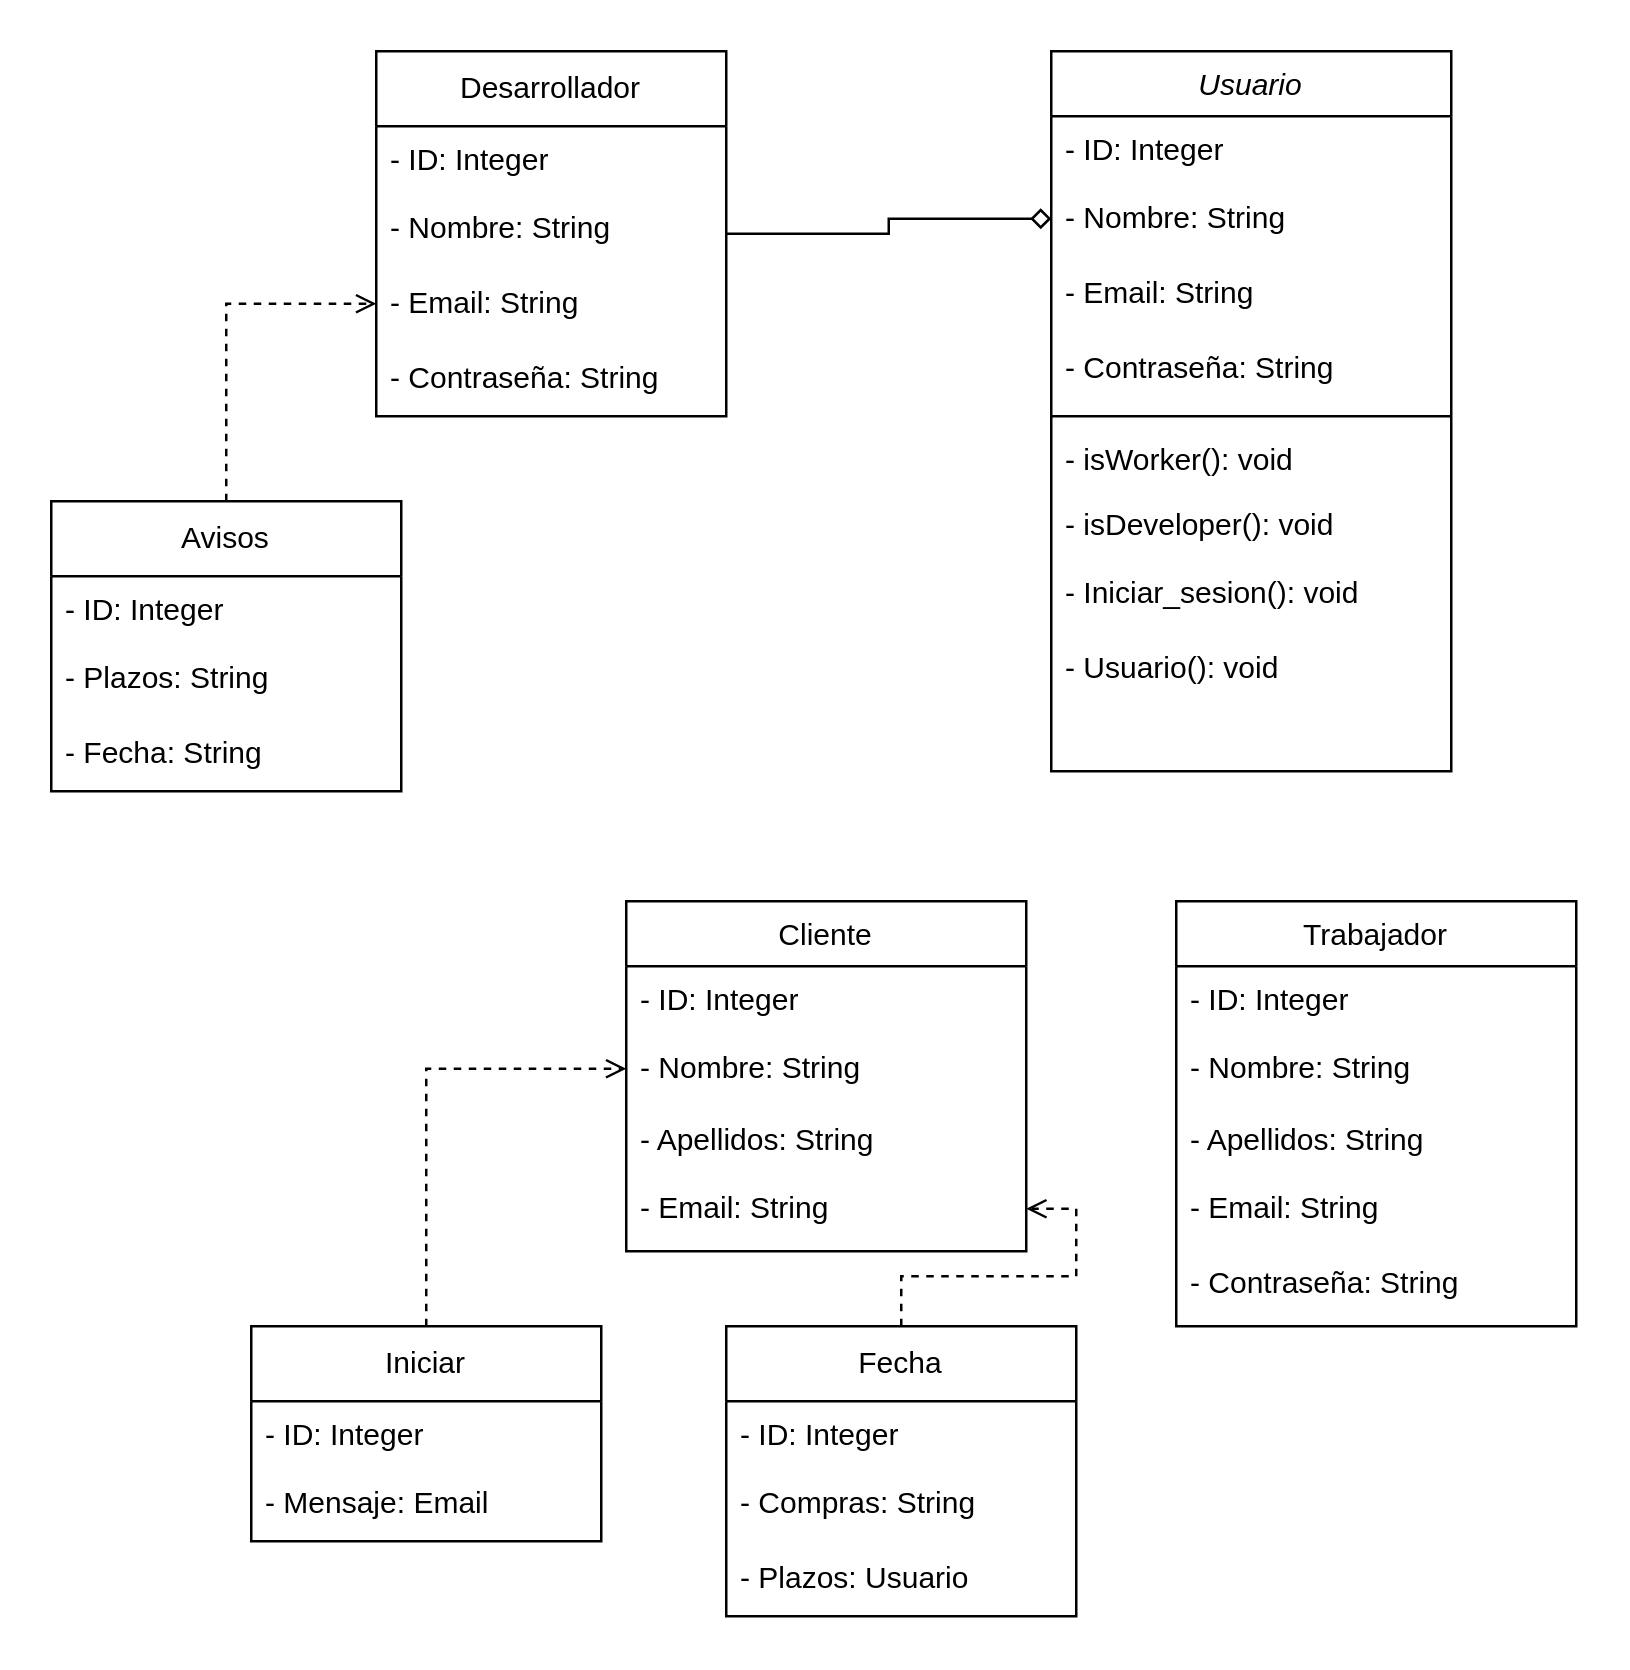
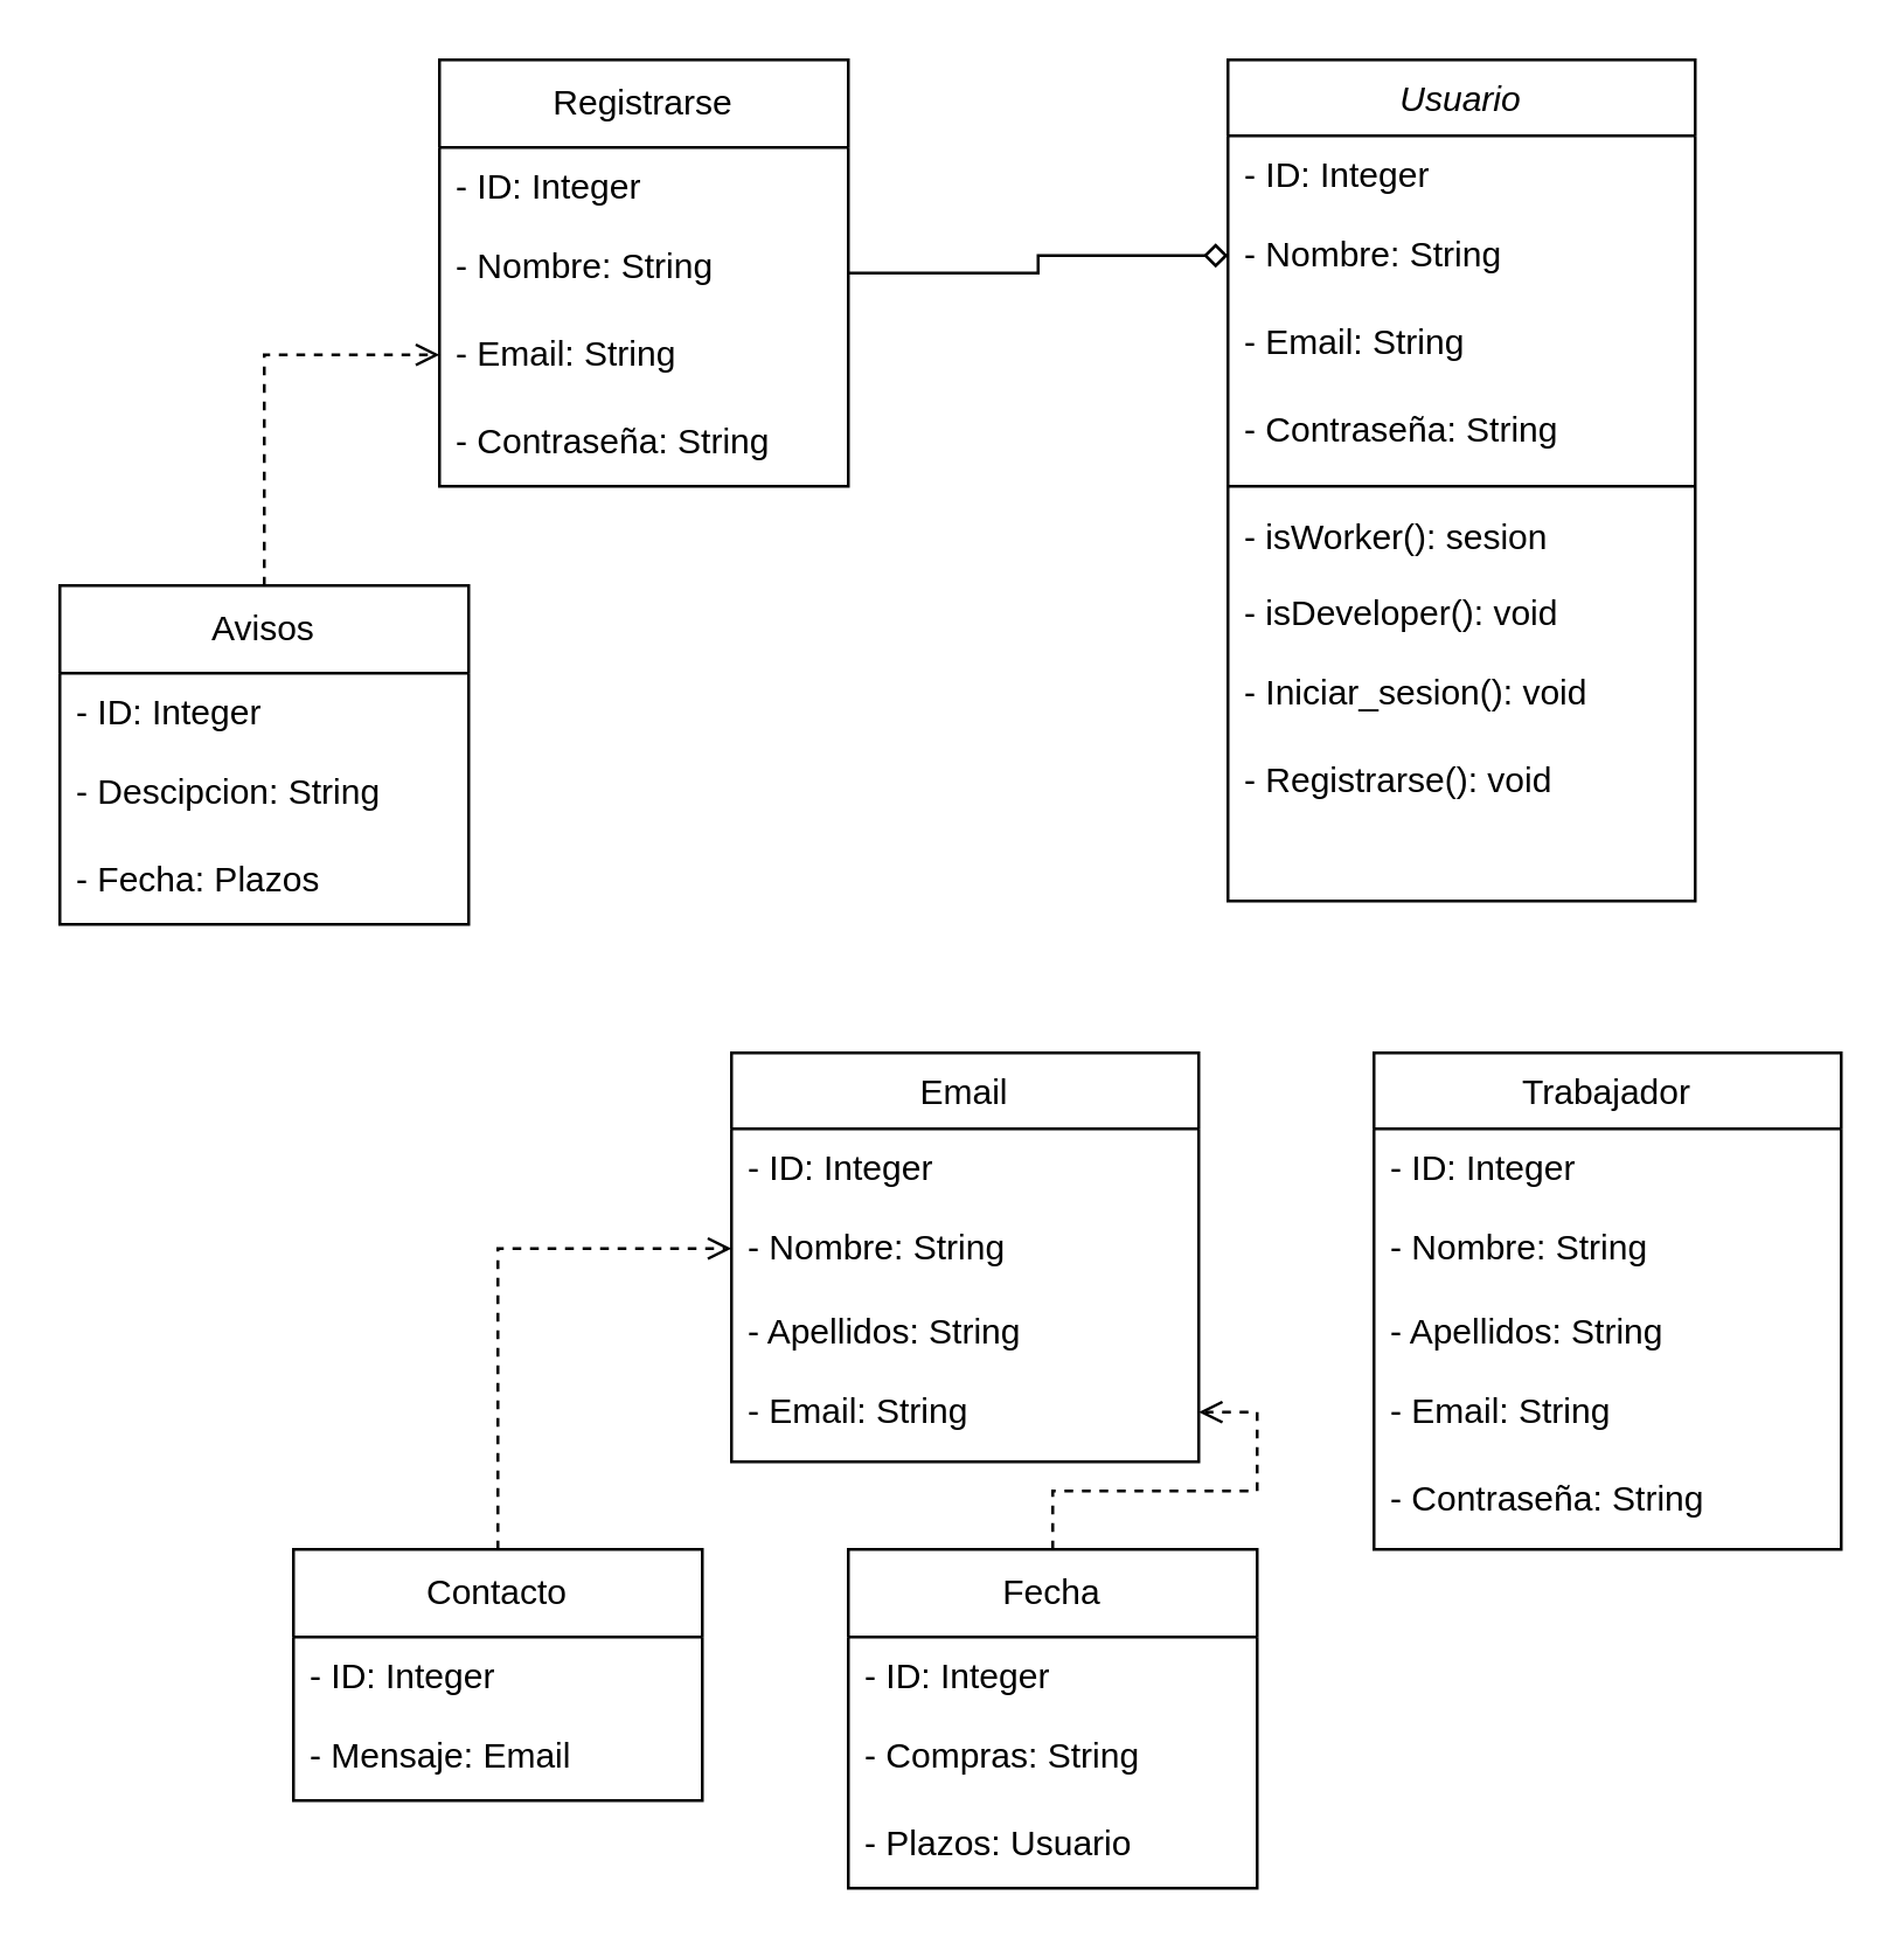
  <mxCell id="0" />
  <mxCell id="1" parent="0" />
  <mxCell id="2" value="Usuario" style="swimlane;fontStyle=2;align=center;verticalAlign=top;childLayout=stackLayout;horizontal=1;startSize=26;horizontalStack=0;resizeParent=1;resizeLast=0;collapsible=1;marginBottom=0;rounded=0;shadow=0;strokeWidth=1;" parent="1" vertex="1"><mxGeometry x="420" y="20" width="160" height="288" as="geometry"><mxRectangle x="230" y="140" width="160" height="26" as="alternateBounds" /></mxGeometry></mxCell>
  <mxCell id="3" value="- ID: Integer" style="text;align=left;verticalAlign=top;spacingLeft=4;spacingRight=4;overflow=hidden;rotatable=0;points=[[0,0.5],[1,0.5]];portConstraint=eastwest;" parent="2" vertex="1"><mxGeometry y="26" width="160" height="26" as="geometry" /></mxCell>
  <mxCell id="4" value="- Nombre: String" style="text;strokeColor=none;fillColor=none;align=left;verticalAlign=middle;spacingLeft=4;spacingRight=4;overflow=hidden;points=[[0,0.5],[1,0.5]];portConstraint=eastwest;rotatable=0;whiteSpace=wrap;html=1;" parent="2" vertex="1"><mxGeometry y="52" width="160" height="30" as="geometry" /></mxCell>
  <mxCell id="5" value="- Email: String" style="text;strokeColor=none;fillColor=none;align=left;verticalAlign=middle;spacingLeft=4;spacingRight=4;overflow=hidden;points=[[0,0.5],[1,0.5]];portConstraint=eastwest;rotatable=0;whiteSpace=wrap;html=1;" parent="2" vertex="1"><mxGeometry y="82" width="160" height="30" as="geometry" /></mxCell>
  <mxCell id="6" value="- Contraseña: String" style="text;strokeColor=none;fillColor=none;align=left;verticalAlign=middle;spacingLeft=4;spacingRight=4;overflow=hidden;points=[[0,0.5],[1,0.5]];portConstraint=eastwest;rotatable=0;whiteSpace=wrap;html=1;" parent="2" vertex="1"><mxGeometry y="112" width="160" height="30" as="geometry" /></mxCell>
  <mxCell id="7" value="" style="line;html=1;strokeWidth=1;align=left;verticalAlign=middle;spacingTop=-1;spacingLeft=3;spacingRight=3;rotatable=0;labelPosition=right;points=[];portConstraint=eastwest;" parent="2" vertex="1"><mxGeometry y="142" width="160" height="8" as="geometry" /></mxCell>
- <mxCell id="8" value="- isWorker(): void" style="text;align=left;verticalAlign=top;spacingLeft=4;spacingRight=4;overflow=hidden;rotatable=0;points=[[0,0.5],[1,0.5]];portConstraint=eastwest;" parent="2" vertex="1"><mxGeometry y="150" width="160" height="26" as="geometry" /></mxCell>
+ <mxCell id="8" value="- isWorker(): sesion" style="text;align=left;verticalAlign=top;spacingLeft=4;spacingRight=4;overflow=hidden;rotatable=0;points=[[0,0.5],[1,0.5]];portConstraint=eastwest;" parent="2" vertex="1"><mxGeometry y="150" width="160" height="26" as="geometry" /></mxCell>
  <mxCell id="9" value="- isDeveloper(): void" style="text;align=left;verticalAlign=top;spacingLeft=4;spacingRight=4;overflow=hidden;rotatable=0;points=[[0,0.5],[1,0.5]];portConstraint=eastwest;" parent="2" vertex="1"><mxGeometry y="176" width="160" height="26" as="geometry" /></mxCell>
  <mxCell id="10" value="- Iniciar_sesion(): void" style="text;strokeColor=none;fillColor=none;align=left;verticalAlign=middle;spacingLeft=4;spacingRight=4;overflow=hidden;points=[[0,0.5],[1,0.5]];portConstraint=eastwest;rotatable=0;whiteSpace=wrap;html=1;" parent="2" vertex="1"><mxGeometry y="202" width="160" height="30" as="geometry" /></mxCell>
- <mxCell id="11" value="- Usuario(): void" style="text;strokeColor=none;fillColor=none;align=left;verticalAlign=middle;spacingLeft=4;spacingRight=4;overflow=hidden;points=[[0,0.5],[1,0.5]];portConstraint=eastwest;rotatable=0;whiteSpace=wrap;html=1;" parent="2" vertex="1"><mxGeometry y="232" width="160" height="30" as="geometry" /></mxCell>
- <mxCell id="12" value="Cliente" style="swimlane;fontStyle=0;align=center;verticalAlign=top;childLayout=stackLayout;horizontal=1;startSize=26;horizontalStack=0;resizeParent=1;resizeLast=0;collapsible=1;marginBottom=0;rounded=0;shadow=0;strokeWidth=1;" parent="1" vertex="1"><mxGeometry x="250" y="360" width="160" height="140" as="geometry"><mxRectangle x="130" y="380" width="160" height="26" as="alternateBounds" /></mxGeometry></mxCell>
+ <mxCell id="11" value="- Registrarse(): void" style="text;strokeColor=none;fillColor=none;align=left;verticalAlign=middle;spacingLeft=4;spacingRight=4;overflow=hidden;points=[[0,0.5],[1,0.5]];portConstraint=eastwest;rotatable=0;whiteSpace=wrap;html=1;" parent="2" vertex="1"><mxGeometry y="232" width="160" height="30" as="geometry" /></mxCell>
+ <mxCell id="12" value="Email" style="swimlane;fontStyle=0;align=center;verticalAlign=top;childLayout=stackLayout;horizontal=1;startSize=26;horizontalStack=0;resizeParent=1;resizeLast=0;collapsible=1;marginBottom=0;rounded=0;shadow=0;strokeWidth=1;" parent="1" vertex="1"><mxGeometry x="250" y="360" width="160" height="140" as="geometry"><mxRectangle x="130" y="380" width="160" height="26" as="alternateBounds" /></mxGeometry></mxCell>
  <mxCell id="13" value="- ID: Integer" style="text;align=left;verticalAlign=top;spacingLeft=4;spacingRight=4;overflow=hidden;rotatable=0;points=[[0,0.5],[1,0.5]];portConstraint=eastwest;" parent="12" vertex="1"><mxGeometry y="26" width="160" height="26" as="geometry" /></mxCell>
  <mxCell id="14" value="- Nombre: String" style="text;strokeColor=none;fillColor=none;align=left;verticalAlign=middle;spacingLeft=4;spacingRight=4;overflow=hidden;points=[[0,0.5],[1,0.5]];portConstraint=eastwest;rotatable=0;whiteSpace=wrap;html=1;" parent="12" vertex="1"><mxGeometry y="52" width="160" height="30" as="geometry" /></mxCell>
  <mxCell id="15" value="- Apellidos: String" style="text;align=left;verticalAlign=top;spacingLeft=4;spacingRight=4;overflow=hidden;rotatable=0;points=[[0,0.5],[1,0.5]];portConstraint=eastwest;" parent="12" vertex="1"><mxGeometry y="82" width="160" height="26" as="geometry" /></mxCell>
  <mxCell id="16" value="- Email: String" style="text;strokeColor=none;fillColor=none;align=left;verticalAlign=middle;spacingLeft=4;spacingRight=4;overflow=hidden;points=[[0,0.5],[1,0.5]];portConstraint=eastwest;rotatable=0;whiteSpace=wrap;html=1;" parent="12" vertex="1"><mxGeometry y="108" width="160" height="30" as="geometry" /></mxCell>
  <mxCell id="17" value="Trabajador" style="swimlane;fontStyle=0;align=center;verticalAlign=top;childLayout=stackLayout;horizontal=1;startSize=26;horizontalStack=0;resizeParent=1;resizeLast=0;collapsible=1;marginBottom=0;rounded=0;shadow=0;strokeWidth=1;" parent="1" vertex="1"><mxGeometry x="470" y="360" width="160" height="170" as="geometry"><mxRectangle x="340" y="380" width="170" height="26" as="alternateBounds" /></mxGeometry></mxCell>
  <mxCell id="18" value="- ID: Integer" style="text;align=left;verticalAlign=top;spacingLeft=4;spacingRight=4;overflow=hidden;rotatable=0;points=[[0,0.5],[1,0.5]];portConstraint=eastwest;" parent="17" vertex="1"><mxGeometry y="26" width="160" height="26" as="geometry" /></mxCell>
  <mxCell id="19" value="- Nombre: String" style="text;strokeColor=none;fillColor=none;align=left;verticalAlign=middle;spacingLeft=4;spacingRight=4;overflow=hidden;points=[[0,0.5],[1,0.5]];portConstraint=eastwest;rotatable=0;whiteSpace=wrap;html=1;" parent="17" vertex="1"><mxGeometry y="52" width="160" height="30" as="geometry" /></mxCell>
  <mxCell id="20" value="- Apellidos: String" style="text;align=left;verticalAlign=top;spacingLeft=4;spacingRight=4;overflow=hidden;rotatable=0;points=[[0,0.5],[1,0.5]];portConstraint=eastwest;" parent="17" vertex="1"><mxGeometry y="82" width="160" height="26" as="geometry" /></mxCell>
  <mxCell id="21" value="- Email: String" style="text;strokeColor=none;fillColor=none;align=left;verticalAlign=middle;spacingLeft=4;spacingRight=4;overflow=hidden;points=[[0,0.5],[1,0.5]];portConstraint=eastwest;rotatable=0;whiteSpace=wrap;html=1;" parent="17" vertex="1"><mxGeometry y="108" width="160" height="30" as="geometry" /></mxCell>
  <mxCell id="22" value="- Contraseña: String" style="text;strokeColor=none;fillColor=none;align=left;verticalAlign=middle;spacingLeft=4;spacingRight=4;overflow=hidden;points=[[0,0.5],[1,0.5]];portConstraint=eastwest;rotatable=0;whiteSpace=wrap;html=1;" parent="17" vertex="1"><mxGeometry y="138" width="160" height="30" as="geometry" /></mxCell>
  <mxCell id="23" style="edgeStyle=orthogonalEdgeStyle;rounded=0;orthogonalLoop=1;jettySize=auto;html=1;entryX=0;entryY=0.5;entryDx=0;entryDy=0;endArrow=open;endFill=0;dashed=1;exitX=0.5;exitY=0;exitDx=0;exitDy=0;" parent="1" source="24" target="14" edge="1"><mxGeometry relative="1" as="geometry" /></mxCell>
- <mxCell id="24" value="Iniciar" style="swimlane;fontStyle=0;childLayout=stackLayout;horizontal=1;startSize=30;horizontalStack=0;resizeParent=1;resizeParentMax=0;resizeLast=0;collapsible=1;marginBottom=0;whiteSpace=wrap;html=1;" parent="1" vertex="1"><mxGeometry x="100" y="530" width="140" height="86" as="geometry" /></mxCell>
+ <mxCell id="24" value="Contacto" style="swimlane;fontStyle=0;childLayout=stackLayout;horizontal=1;startSize=30;horizontalStack=0;resizeParent=1;resizeParentMax=0;resizeLast=0;collapsible=1;marginBottom=0;whiteSpace=wrap;html=1;" parent="1" vertex="1"><mxGeometry x="100" y="530" width="140" height="86" as="geometry" /></mxCell>
  <mxCell id="25" value="- ID: Integer" style="text;align=left;verticalAlign=top;spacingLeft=4;spacingRight=4;overflow=hidden;rotatable=0;points=[[0,0.5],[1,0.5]];portConstraint=eastwest;" vertex="1" parent="24"><mxGeometry y="30" width="140" height="26" as="geometry" /></mxCell>
  <mxCell id="26" value="- Mensaje: Email" style="text;strokeColor=none;fillColor=none;align=left;verticalAlign=middle;spacingLeft=4;spacingRight=4;overflow=hidden;points=[[0,0.5],[1,0.5]];portConstraint=eastwest;rotatable=0;whiteSpace=wrap;html=1;" parent="24" vertex="1"><mxGeometry y="56" width="140" height="30" as="geometry" /></mxCell>
  <mxCell id="27" style="edgeStyle=orthogonalEdgeStyle;rounded=0;orthogonalLoop=1;jettySize=auto;html=1;exitX=0.5;exitY=0;exitDx=0;exitDy=0;entryX=1;entryY=0.5;entryDx=0;entryDy=0;endArrow=open;endFill=0;dashed=1;" parent="1" source="28" target="16" edge="1"><mxGeometry relative="1" as="geometry" /></mxCell>
  <mxCell id="28" value="Fecha" style="swimlane;fontStyle=0;childLayout=stackLayout;horizontal=1;startSize=30;horizontalStack=0;resizeParent=1;resizeParentMax=0;resizeLast=0;collapsible=1;marginBottom=0;whiteSpace=wrap;html=1;" parent="1" vertex="1"><mxGeometry x="290" y="530" width="140" height="116" as="geometry" /></mxCell>
  <mxCell id="29" value="- ID: Integer" style="text;align=left;verticalAlign=top;spacingLeft=4;spacingRight=4;overflow=hidden;rotatable=0;points=[[0,0.5],[1,0.5]];portConstraint=eastwest;" vertex="1" parent="28"><mxGeometry y="30" width="140" height="26" as="geometry" /></mxCell>
  <mxCell id="30" value="- Compras: String" style="text;strokeColor=none;fillColor=none;align=left;verticalAlign=middle;spacingLeft=4;spacingRight=4;overflow=hidden;points=[[0,0.5],[1,0.5]];portConstraint=eastwest;rotatable=0;whiteSpace=wrap;html=1;" parent="28" vertex="1"><mxGeometry y="56" width="140" height="30" as="geometry" /></mxCell>
  <mxCell id="31" value="- Plazos: Usuario" style="text;strokeColor=none;fillColor=none;align=left;verticalAlign=middle;spacingLeft=4;spacingRight=4;overflow=hidden;points=[[0,0.5],[1,0.5]];portConstraint=eastwest;rotatable=0;whiteSpace=wrap;html=1;" parent="28" vertex="1"><mxGeometry y="86" width="140" height="30" as="geometry" /></mxCell>
  <mxCell id="32" style="edgeStyle=orthogonalEdgeStyle;rounded=0;orthogonalLoop=1;jettySize=auto;html=1;entryX=0;entryY=0.5;entryDx=0;entryDy=0;endArrow=open;endFill=0;dashed=1;" parent="1" source="33" target="41" edge="1"><mxGeometry relative="1" as="geometry" /></mxCell>
  <mxCell id="33" value="Avisos" style="swimlane;fontStyle=0;childLayout=stackLayout;horizontal=1;startSize=30;horizontalStack=0;resizeParent=1;resizeParentMax=0;resizeLast=0;collapsible=1;marginBottom=0;whiteSpace=wrap;html=1;" parent="1" vertex="1"><mxGeometry x="20" y="200" width="140" height="116" as="geometry" /></mxCell>
  <mxCell id="34" value="- ID: Integer" style="text;align=left;verticalAlign=top;spacingLeft=4;spacingRight=4;overflow=hidden;rotatable=0;points=[[0,0.5],[1,0.5]];portConstraint=eastwest;" vertex="1" parent="33"><mxGeometry y="30" width="140" height="26" as="geometry" /></mxCell>
- <mxCell id="35" value="- Plazos: String" style="text;strokeColor=none;fillColor=none;align=left;verticalAlign=middle;spacingLeft=4;spacingRight=4;overflow=hidden;points=[[0,0.5],[1,0.5]];portConstraint=eastwest;rotatable=0;whiteSpace=wrap;html=1;" parent="33" vertex="1"><mxGeometry y="56" width="140" height="30" as="geometry" /></mxCell>
- <mxCell id="36" value="- Fecha: String" style="text;strokeColor=none;fillColor=none;align=left;verticalAlign=middle;spacingLeft=4;spacingRight=4;overflow=hidden;points=[[0,0.5],[1,0.5]];portConstraint=eastwest;rotatable=0;whiteSpace=wrap;html=1;" parent="33" vertex="1"><mxGeometry y="86" width="140" height="30" as="geometry" /></mxCell>
+ <mxCell id="35" value="- Descipcion: String" style="text;strokeColor=none;fillColor=none;align=left;verticalAlign=middle;spacingLeft=4;spacingRight=4;overflow=hidden;points=[[0,0.5],[1,0.5]];portConstraint=eastwest;rotatable=0;whiteSpace=wrap;html=1;" parent="33" vertex="1"><mxGeometry y="56" width="140" height="30" as="geometry" /></mxCell>
+ <mxCell id="36" value="- Fecha: Plazos" style="text;strokeColor=none;fillColor=none;align=left;verticalAlign=middle;spacingLeft=4;spacingRight=4;overflow=hidden;points=[[0,0.5],[1,0.5]];portConstraint=eastwest;rotatable=0;whiteSpace=wrap;html=1;" parent="33" vertex="1"><mxGeometry y="86" width="140" height="30" as="geometry" /></mxCell>
  <mxCell id="37" style="edgeStyle=orthogonalEdgeStyle;rounded=0;orthogonalLoop=1;jettySize=auto;html=1;entryX=0;entryY=0.5;entryDx=0;entryDy=0;endArrow=diamond;endFill=0;" parent="1" source="38" target="4" edge="1"><mxGeometry relative="1" as="geometry" /></mxCell>
- <mxCell id="38" value="Desarrollador" style="swimlane;fontStyle=0;childLayout=stackLayout;horizontal=1;startSize=30;horizontalStack=0;resizeParent=1;resizeParentMax=0;resizeLast=0;collapsible=1;marginBottom=0;whiteSpace=wrap;html=1;" parent="1" vertex="1"><mxGeometry x="150" y="20" width="140" height="146" as="geometry" /></mxCell>
+ <mxCell id="38" value="Registrarse" style="swimlane;fontStyle=0;childLayout=stackLayout;horizontal=1;startSize=30;horizontalStack=0;resizeParent=1;resizeParentMax=0;resizeLast=0;collapsible=1;marginBottom=0;whiteSpace=wrap;html=1;" parent="1" vertex="1"><mxGeometry x="150" y="20" width="140" height="146" as="geometry" /></mxCell>
  <mxCell id="39" value="- ID: Integer" style="text;align=left;verticalAlign=top;spacingLeft=4;spacingRight=4;overflow=hidden;rotatable=0;points=[[0,0.5],[1,0.5]];portConstraint=eastwest;" parent="38" vertex="1"><mxGeometry y="30" width="140" height="26" as="geometry" /></mxCell>
  <mxCell id="40" value="- Nombre: String" style="text;strokeColor=none;fillColor=none;align=left;verticalAlign=middle;spacingLeft=4;spacingRight=4;overflow=hidden;points=[[0,0.5],[1,0.5]];portConstraint=eastwest;rotatable=0;whiteSpace=wrap;html=1;" parent="38" vertex="1"><mxGeometry y="56" width="140" height="30" as="geometry" /></mxCell>
  <mxCell id="41" value="- Email: String" style="text;strokeColor=none;fillColor=none;align=left;verticalAlign=middle;spacingLeft=4;spacingRight=4;overflow=hidden;points=[[0,0.5],[1,0.5]];portConstraint=eastwest;rotatable=0;whiteSpace=wrap;html=1;" parent="38" vertex="1"><mxGeometry y="86" width="140" height="30" as="geometry" /></mxCell>
  <mxCell id="42" value="- Contraseña: String" style="text;strokeColor=none;fillColor=none;align=left;verticalAlign=middle;spacingLeft=4;spacingRight=4;overflow=hidden;points=[[0,0.5],[1,0.5]];portConstraint=eastwest;rotatable=0;whiteSpace=wrap;html=1;" parent="38" vertex="1"><mxGeometry y="116" width="140" height="30" as="geometry" /></mxCell>
